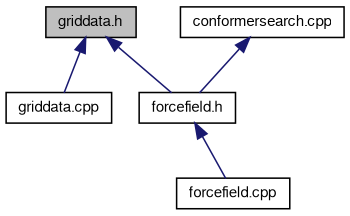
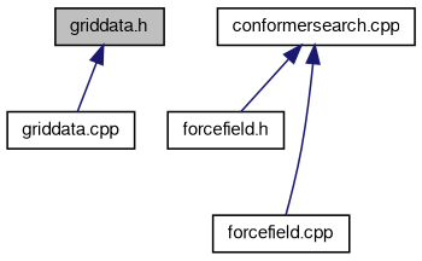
  digraph {
    node [color=black fillcolor=white fontname=FreeSans fontsize=10 shape=record style=filled]
    edge [color=midnightblue dir=back fontname=FreeSans fontsize=10 labelfontname=FreeSans labelfontsize=10 style=solid]
    n1 [fillcolor=grey75 fontcolor=black height=0.2 label="griddata.h" width=0.4]
    n2 [height=0.2 label="forcefield.h" width=0.4]
    n3 [height=0.2 label="griddata.cpp" width=0.4]
    n4 [height=0.2 label="forcefield.cpp" width=0.4]
    n5 [height=0.2 label="conformersearch.cpp" width=0.4]
-   n1 -> n2
    n1 -> n3
-   n2 -> n4
+   n5 -> n4
    n5 -> n2
  }
